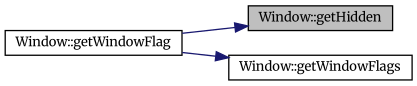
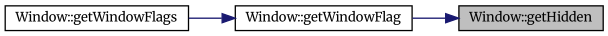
  digraph {
    fontname=Merriweather
    rankdir=LR
    node [color=black fillcolor=white fontname=Merriweather fontsize=10 shape=record style=filled]
    edge [color=midnightblue fontname=Merriweather fontsize=10 labelfontname=Helvetica labelfontsize=10 style=solid]
    n1 [fillcolor=grey75 fontcolor=black height=0.2 label="Window::getHidden" width=0.4]
    n2 [height=0.2 label="Window::getWindowFlag" width=0.4]
    n3 [height=0.2 label="Window::getWindowFlags" width=0.4]
    n2 -> n1
-   n2 -> n3
+   n3 -> n2
  }
